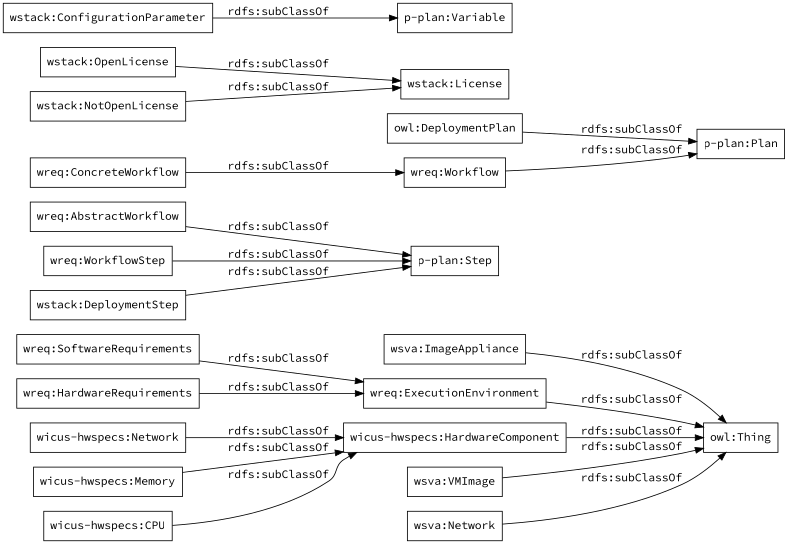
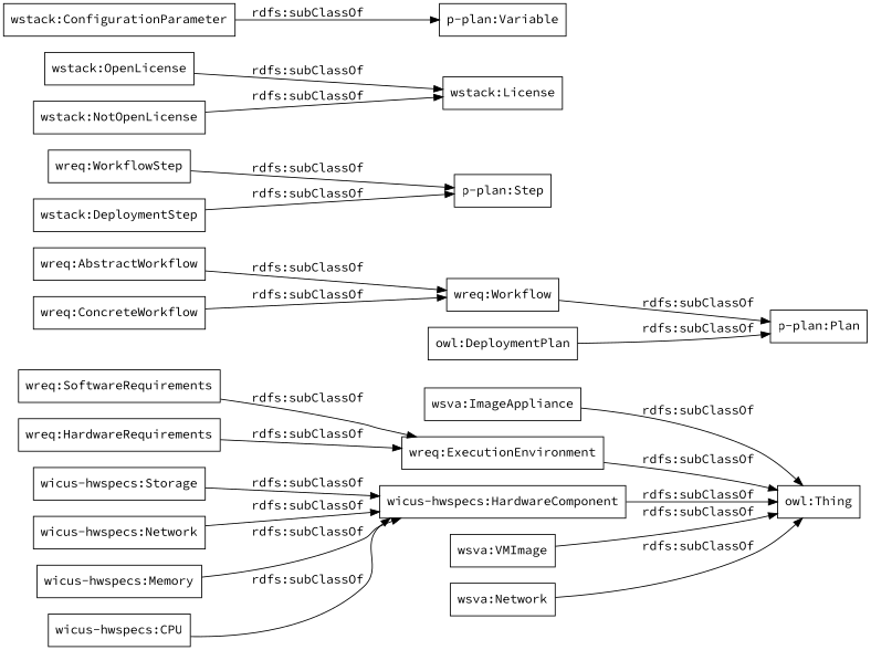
  digraph {
    fontname="Source Code Pro"
    rankdir=LR
    node [color=black fontname="Source Code Pro" shape=rectangle]
    edge [fontname="Source Code Pro"]
    "wsva:ImageAppliance"
    "owl:Thing"
    "wreq:SoftwareRequirements"
    "wreq:ExecutionEnvironment"
    "wreq:HardwareRequirements"
    "wreq:AbstractWorkflow"
    "wreq:Workflow"
    "p-plan:Plan"
    "wreq:WorkflowStep"
    "p-plan:Step"
    "wreq:ConcreteWorkflow"
    "wstack:DeploymentStep"
    "wstack:OpenLicense"
    "wstack:License"
    "wstack:ConfigurationParameter"
    "p-plan:Variable"
    "wstack:NotOpenLicense"
    n18 [label="owl:DeploymentPlan"]
+   "wicus-hwspecs:Storage"
    "wicus-hwspecs:HardwareComponent"
    "wicus-hwspecs:Network"
    "wicus-hwspecs:Memory"
    "wicus-hwspecs:CPU"
    "wsva:VMImage"
    n25 [label="wsva:Network"]
    "wsva:ImageAppliance" -> "owl:Thing" [label="rdfs:subClassOf"]
    "wreq:SoftwareRequirements" -> "wreq:ExecutionEnvironment" [label="rdfs:subClassOf"]
    "wreq:ExecutionEnvironment" -> "owl:Thing" [label="rdfs:subClassOf"]
    "wreq:HardwareRequirements" -> "wreq:ExecutionEnvironment" [label="rdfs:subClassOf"]
-   "wreq:AbstractWorkflow" -> "p-plan:Step" [label="rdfs:subClassOf"]
+   "wreq:AbstractWorkflow" -> "wreq:Workflow" [label="rdfs:subClassOf"]
    "wreq:Workflow" -> "p-plan:Plan" [label="rdfs:subClassOf"]
    "wreq:WorkflowStep" -> "p-plan:Step" [label="rdfs:subClassOf"]
    "wreq:ConcreteWorkflow" -> "wreq:Workflow" [label="rdfs:subClassOf"]
    "wstack:DeploymentStep" -> "p-plan:Step" [label="rdfs:subClassOf"]
    "wstack:OpenLicense" -> "wstack:License" [label="rdfs:subClassOf"]
    "wstack:ConfigurationParameter" -> "p-plan:Variable" [label="rdfs:subClassOf"]
    "wstack:NotOpenLicense" -> "wstack:License" [label="rdfs:subClassOf"]
    n18 -> "p-plan:Plan" [label="rdfs:subClassOf"]
+   "wicus-hwspecs:Storage" -> "wicus-hwspecs:HardwareComponent" [label="rdfs:subClassOf"]
    "wicus-hwspecs:HardwareComponent" -> "owl:Thing" [label="rdfs:subClassOf"]
    "wicus-hwspecs:Network" -> "wicus-hwspecs:HardwareComponent" [label="rdfs:subClassOf"]
    "wicus-hwspecs:Memory" -> "wicus-hwspecs:HardwareComponent" [label="rdfs:subClassOf"]
    "wicus-hwspecs:CPU" -> "wicus-hwspecs:HardwareComponent" [label="rdfs:subClassOf"]
    "wsva:VMImage" -> "owl:Thing" [label="rdfs:subClassOf"]
    n25 -> "owl:Thing" [label="rdfs:subClassOf"]
  }
